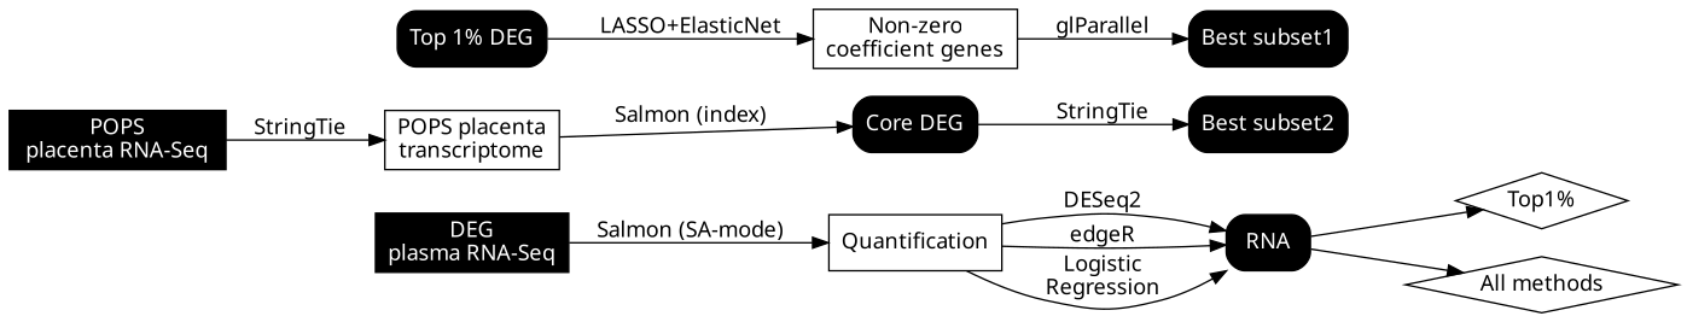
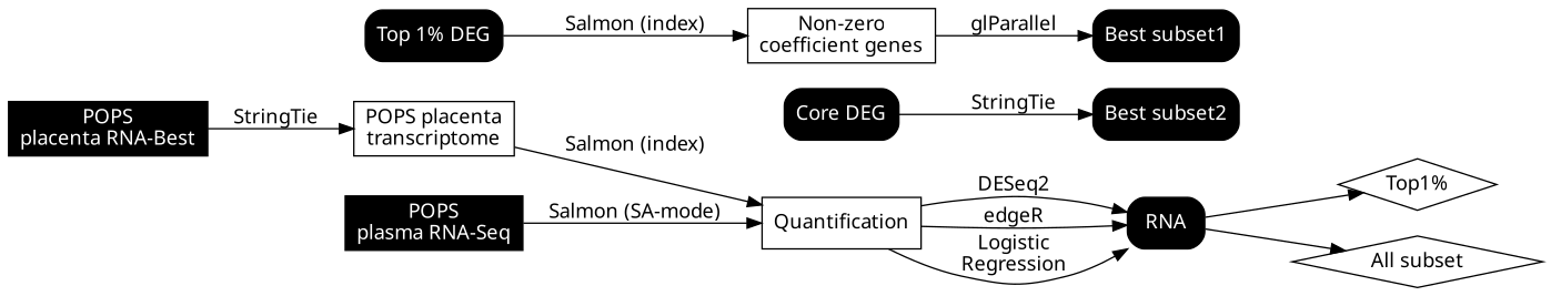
  digraph {
    fontname="Noto Sans"
    rankdir=LR
    node [color=black fontcolor=white fontname="Noto Sans" shape=rect]
    edge [color=black fontcolor=black fontname="Noto Sans"]
    n1 [label=RNA style="rounded,filled"]
    n2 [label="Best subset1" style="rounded,filled"]
    n3 [label="Best subset2" style="rounded,filled"]
    n4 [fontcolor=black label="Top1%" shape=diamond]
-   n5 [fontcolor=black label="All methods" shape=diamond]
-   n6 [label="POPS\nplacenta RNA-Seq" style=filled]
+   n5 [fontcolor=black label="All subset" shape=diamond]
+   n6 [label="POPS\nplacenta RNA-Best" style=filled]
    n7 [fontcolor=black label="POPS placenta\ntranscriptome"]
    n8 [fontcolor=black label=Quantification]
-   n9 [label="DEG\nplasma RNA-Seq" style=filled]
+   n9 [label="POPS\nplasma RNA-Seq" style=filled]
    n10 [label="Top 1% DEG" style="rounded,filled"]
    n11 [fontcolor=black label="Non-zero\ncoefficient genes"]
    n12 [label="Core DEG" style="rounded,filled"]
    subgraph sub_1 {
      rank=same
      n1
      n2
      n3
    }
    n1 -> n4
    n1 -> n5
    n6 -> n7 [label=StringTie]
-   n7 -> n12 [label="Salmon (index)"]
+   n7 -> n8 [label="Salmon (index)"]
    n8 -> n1 [label=DESeq2]
    n8 -> n1 [label=edgeR]
    n8 -> n1 [label="Logistic\nRegression"]
    n9 -> n8 [label="Salmon (SA-mode)"]
-   n10 -> n11 [label="LASSO+ElasticNet"]
+   n10 -> n11 [label="Salmon (index)"]
    n11 -> n2 [label=glParallel]
    n12 -> n3 [label=StringTie]
  }
